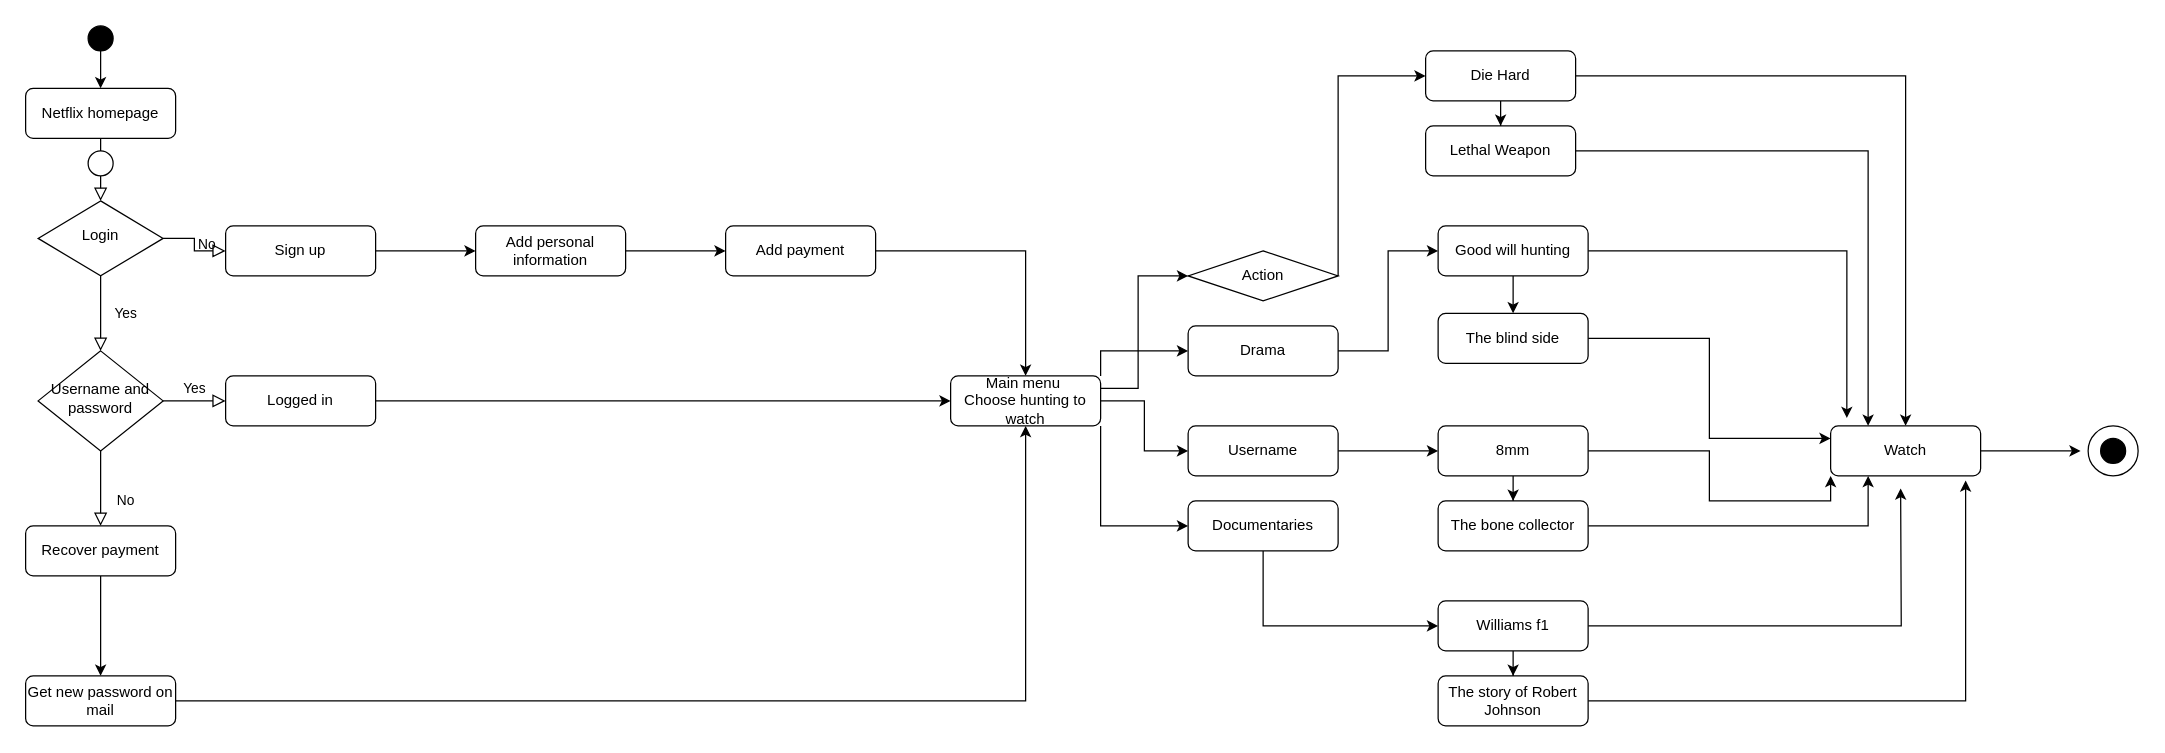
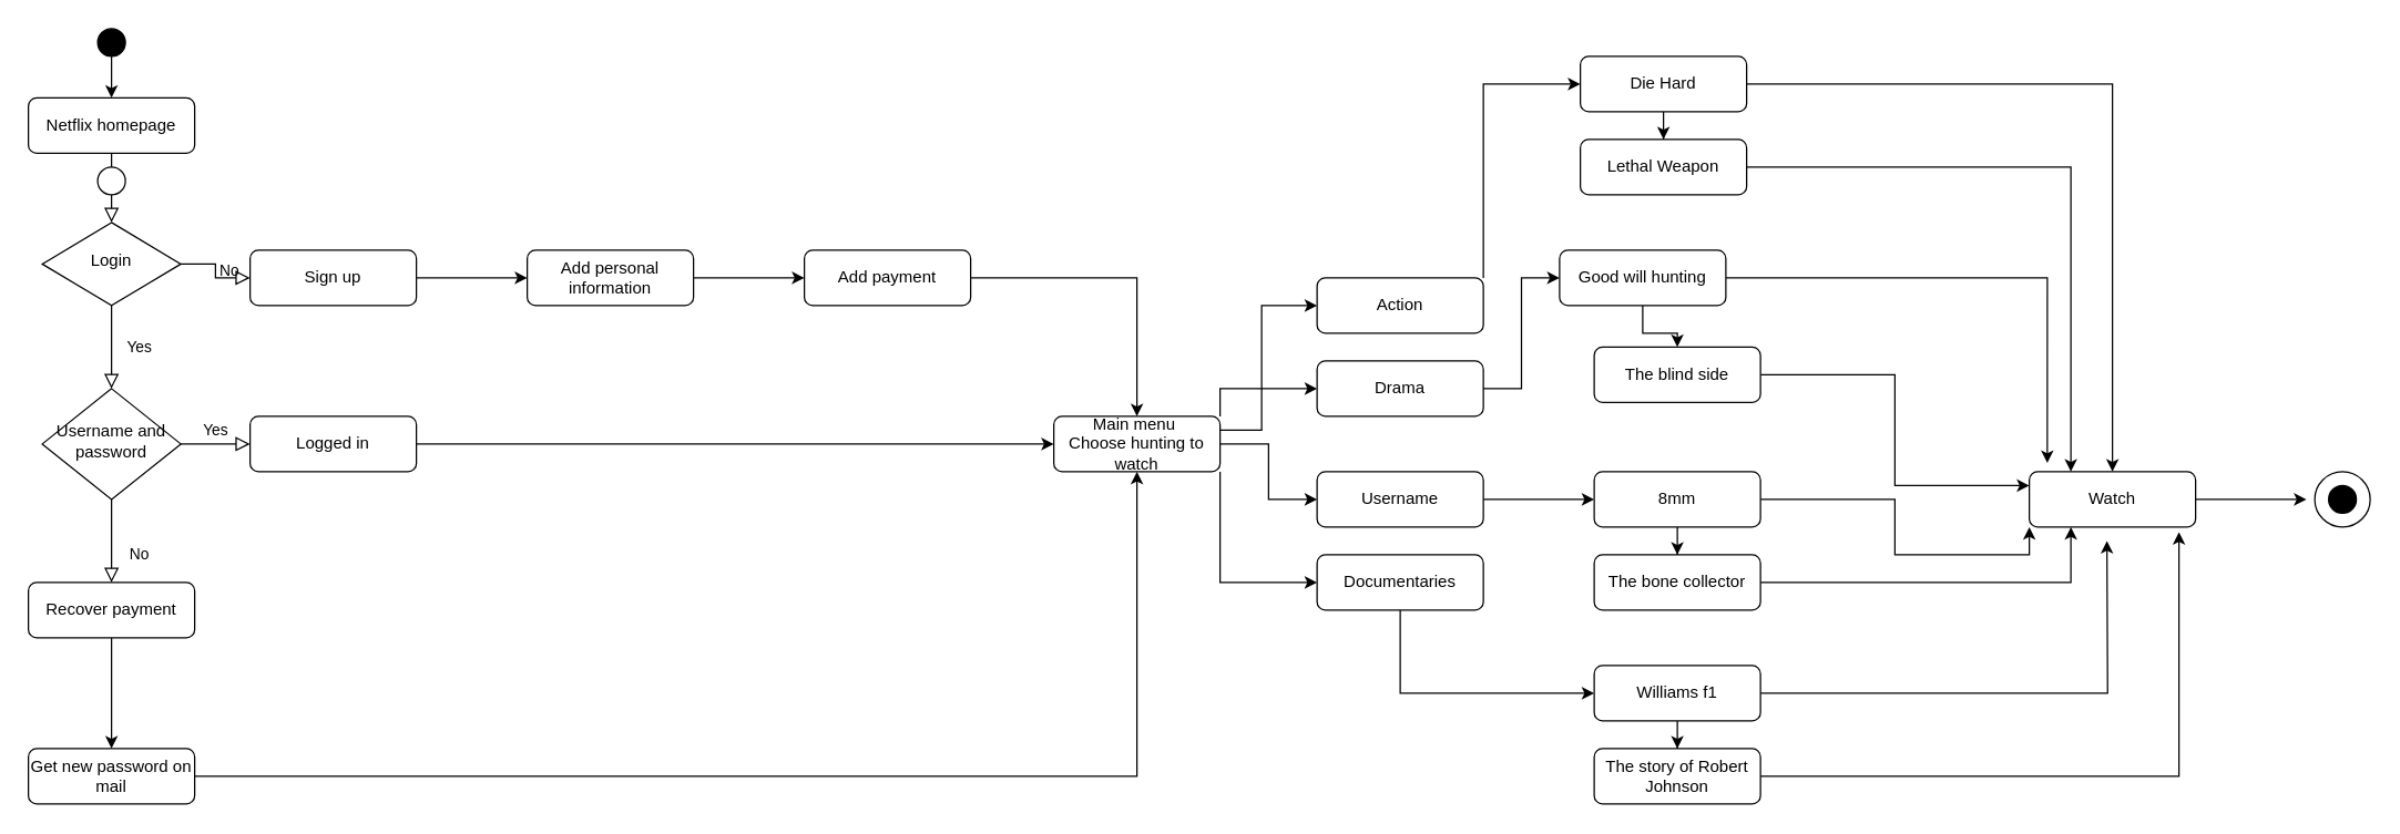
  <mxCell id="0" />
  <mxCell id="1" parent="0" />
  <mxCell id="2" value="" style="rounded=0;html=1;jettySize=auto;orthogonalLoop=1;fontSize=11;endArrow=block;endFill=0;endSize=8;strokeWidth=1;shadow=0;labelBackgroundColor=none;edgeStyle=orthogonalEdgeStyle;" parent="1" source="3" target="6" edge="1"><mxGeometry relative="1" as="geometry" /></mxCell>
  <mxCell id="3" value="Netflix homepage" style="rounded=1;whiteSpace=wrap;html=1;fontSize=12;glass=0;strokeWidth=1;shadow=0;" parent="1" vertex="1"><mxGeometry x="20" y="70" width="120" height="40" as="geometry" /></mxCell>
  <mxCell id="4" value="Yes" style="rounded=0;html=1;jettySize=auto;orthogonalLoop=1;fontSize=11;endArrow=block;endFill=0;endSize=8;strokeWidth=1;shadow=0;labelBackgroundColor=none;edgeStyle=orthogonalEdgeStyle;" parent="1" source="6" target="15" edge="1"><mxGeometry y="20" relative="1" as="geometry"><mxPoint as="offset" /></mxGeometry></mxCell>
  <mxCell id="5" value="No" style="edgeStyle=orthogonalEdgeStyle;rounded=0;html=1;jettySize=auto;orthogonalLoop=1;fontSize=11;endArrow=block;endFill=0;endSize=8;strokeWidth=1;shadow=0;labelBackgroundColor=none;" parent="1" source="6" target="8" edge="1"><mxGeometry y="10" relative="1" as="geometry"><mxPoint as="offset" /></mxGeometry></mxCell>
  <mxCell id="6" value="Login" style="rhombus;whiteSpace=wrap;html=1;shadow=0;fontFamily=Helvetica;fontSize=12;align=center;strokeWidth=1;spacing=6;spacingTop=-4;" parent="1" vertex="1"><mxGeometry x="30" y="160" width="100" height="60" as="geometry" /></mxCell>
  <mxCell id="7" value="" style="edgeStyle=orthogonalEdgeStyle;rounded=0;orthogonalLoop=1;jettySize=auto;html=1;" edge="1" parent="1" source="8" target="10"><mxGeometry relative="1" as="geometry" /></mxCell>
  <mxCell id="8" value="Sign up" style="rounded=1;whiteSpace=wrap;html=1;fontSize=12;glass=0;strokeWidth=1;shadow=0;" parent="1" vertex="1"><mxGeometry x="180" y="180" width="120" height="40" as="geometry" /></mxCell>
  <mxCell id="9" value="" style="edgeStyle=orthogonalEdgeStyle;rounded=0;orthogonalLoop=1;jettySize=auto;html=1;" edge="1" parent="1" source="10" target="12"><mxGeometry relative="1" as="geometry" /></mxCell>
  <mxCell id="10" value="Add personal information" style="rounded=1;whiteSpace=wrap;html=1;fontSize=12;glass=0;strokeWidth=1;shadow=0;" vertex="1" parent="1"><mxGeometry x="380" y="180" width="120" height="40" as="geometry" /></mxCell>
  <mxCell id="11" style="edgeStyle=orthogonalEdgeStyle;rounded=0;orthogonalLoop=1;jettySize=auto;html=1;entryX=0.5;entryY=0;entryDx=0;entryDy=0;" edge="1" parent="1" source="12" target="26"><mxGeometry relative="1" as="geometry" /></mxCell>
  <mxCell id="12" value="Add payment" style="rounded=1;whiteSpace=wrap;html=1;fontSize=12;glass=0;strokeWidth=1;shadow=0;" vertex="1" parent="1"><mxGeometry x="580" y="180" width="120" height="40" as="geometry" /></mxCell>
  <mxCell id="13" value="No" style="rounded=0;html=1;jettySize=auto;orthogonalLoop=1;fontSize=11;endArrow=block;endFill=0;endSize=8;strokeWidth=1;shadow=0;labelBackgroundColor=none;edgeStyle=orthogonalEdgeStyle;" parent="1" source="15" target="17" edge="1"><mxGeometry x="0.333" y="20" relative="1" as="geometry"><mxPoint as="offset" /></mxGeometry></mxCell>
  <mxCell id="14" value="Yes" style="edgeStyle=orthogonalEdgeStyle;rounded=0;html=1;jettySize=auto;orthogonalLoop=1;fontSize=11;endArrow=block;endFill=0;endSize=8;strokeWidth=1;shadow=0;labelBackgroundColor=none;" parent="1" source="15" target="21" edge="1"><mxGeometry y="10" relative="1" as="geometry"><mxPoint as="offset" /></mxGeometry></mxCell>
  <mxCell id="15" value="Username and password" style="rhombus;whiteSpace=wrap;html=1;shadow=0;fontFamily=Helvetica;fontSize=12;align=center;strokeWidth=1;spacing=6;spacingTop=-4;" parent="1" vertex="1"><mxGeometry x="30" y="280" width="100" height="80" as="geometry" /></mxCell>
  <mxCell id="16" value="" style="edgeStyle=orthogonalEdgeStyle;rounded=0;orthogonalLoop=1;jettySize=auto;html=1;" edge="1" parent="1" source="17" target="19"><mxGeometry relative="1" as="geometry" /></mxCell>
  <mxCell id="17" value="Recover payment" style="rounded=1;whiteSpace=wrap;html=1;fontSize=12;glass=0;strokeWidth=1;shadow=0;" parent="1" vertex="1"><mxGeometry x="20" y="420" width="120" height="40" as="geometry" /></mxCell>
  <mxCell id="18" style="edgeStyle=orthogonalEdgeStyle;rounded=0;orthogonalLoop=1;jettySize=auto;html=1;entryX=0.5;entryY=1;entryDx=0;entryDy=0;" edge="1" parent="1" source="19" target="26"><mxGeometry relative="1" as="geometry" /></mxCell>
  <mxCell id="19" value="Get new password on mail" style="rounded=1;whiteSpace=wrap;html=1;fontSize=12;glass=0;strokeWidth=1;shadow=0;" vertex="1" parent="1"><mxGeometry x="20" y="540" width="120" height="40" as="geometry" /></mxCell>
  <mxCell id="20" value="" style="edgeStyle=orthogonalEdgeStyle;rounded=0;orthogonalLoop=1;jettySize=auto;html=1;" edge="1" parent="1" source="21" target="26"><mxGeometry relative="1" as="geometry" /></mxCell>
  <mxCell id="21" value="Logged in" style="rounded=1;whiteSpace=wrap;html=1;fontSize=12;glass=0;strokeWidth=1;shadow=0;" parent="1" vertex="1"><mxGeometry x="180" y="300" width="120" height="40" as="geometry" /></mxCell>
  <mxCell id="22" style="edgeStyle=orthogonalEdgeStyle;rounded=0;orthogonalLoop=1;jettySize=auto;html=1;exitX=1;exitY=0.25;exitDx=0;exitDy=0;entryX=0;entryY=0.5;entryDx=0;entryDy=0;" edge="1" parent="1" source="26" target="31"><mxGeometry relative="1" as="geometry"><Array as="points"><mxPoint x="910" y="310" /><mxPoint x="910" y="220" /></Array></mxGeometry></mxCell>
  <mxCell id="23" style="edgeStyle=orthogonalEdgeStyle;rounded=0;orthogonalLoop=1;jettySize=auto;html=1;exitX=1;exitY=0;exitDx=0;exitDy=0;entryX=0;entryY=0.5;entryDx=0;entryDy=0;" edge="1" parent="1" source="26" target="39"><mxGeometry relative="1" as="geometry" /></mxCell>
  <mxCell id="24" style="edgeStyle=orthogonalEdgeStyle;rounded=0;orthogonalLoop=1;jettySize=auto;html=1;exitX=1;exitY=0.5;exitDx=0;exitDy=0;entryX=0;entryY=0.5;entryDx=0;entryDy=0;" edge="1" parent="1" source="26" target="44"><mxGeometry relative="1" as="geometry" /></mxCell>
  <mxCell id="25" style="edgeStyle=orthogonalEdgeStyle;rounded=0;orthogonalLoop=1;jettySize=auto;html=1;exitX=1;exitY=1;exitDx=0;exitDy=0;entryX=0;entryY=0.5;entryDx=0;entryDy=0;" edge="1" parent="1" source="26" target="51"><mxGeometry relative="1" as="geometry" /></mxCell>
  <mxCell id="26" value="Main menu&amp;nbsp;&lt;br&gt;Choose hunting to watch" style="rounded=1;whiteSpace=wrap;html=1;fontSize=12;glass=0;strokeWidth=1;shadow=0;" vertex="1" parent="1"><mxGeometry x="760" y="300" width="120" height="40" as="geometry" /></mxCell>
  <mxCell id="27" value="" style="edgeStyle=orthogonalEdgeStyle;rounded=0;orthogonalLoop=1;jettySize=auto;html=1;entryX=0.5;entryY=0;entryDx=0;entryDy=0;" edge="1" parent="1" source="28" target="3"><mxGeometry relative="1" as="geometry" /></mxCell>
  <mxCell id="28" value="" style="ellipse;whiteSpace=wrap;html=1;fillColor=#000000;" vertex="1" parent="1"><mxGeometry x="70" y="20" width="20" height="20" as="geometry" /></mxCell>
  <mxCell id="29" value="" style="ellipse;whiteSpace=wrap;html=1;" vertex="1" parent="1"><mxGeometry x="70" y="120" width="20" height="20" as="geometry" /></mxCell>
  <mxCell id="30" value="" style="edgeStyle=orthogonalEdgeStyle;rounded=0;orthogonalLoop=1;jettySize=auto;html=1;" edge="1" parent="1" source="31" target="34"><mxGeometry relative="1" as="geometry"><Array as="points"><mxPoint x="1070" y="60" /></Array></mxGeometry></mxCell>
- <mxCell id="31" value="Action" style="rhombus;whiteSpace=wrap;html=1;fontSize=12;glass=0;strokeWidth=1;shadow=0;" vertex="1" parent="1"><mxGeometry x="950" y="200" width="120" height="40" as="geometry" /></mxCell>
+ <mxCell id="31" value="Action" style="rounded=1;whiteSpace=wrap;html=1;fontSize=12;glass=0;strokeWidth=1;shadow=0;" vertex="1" parent="1"><mxGeometry x="950" y="200" width="120" height="40" as="geometry" /></mxCell>
  <mxCell id="32" value="" style="edgeStyle=orthogonalEdgeStyle;rounded=0;orthogonalLoop=1;jettySize=auto;html=1;" edge="1" parent="1" source="34" target="38"><mxGeometry relative="1" as="geometry" /></mxCell>
  <mxCell id="33" value="" style="edgeStyle=orthogonalEdgeStyle;rounded=0;orthogonalLoop=1;jettySize=auto;html=1;" edge="1" parent="1" source="34" target="36"><mxGeometry relative="1" as="geometry" /></mxCell>
  <mxCell id="34" value="Die Hard" style="rounded=1;whiteSpace=wrap;html=1;fontSize=12;glass=0;strokeWidth=1;shadow=0;" vertex="1" parent="1"><mxGeometry x="1140" y="40" width="120" height="40" as="geometry" /></mxCell>
  <mxCell id="35" value="" style="edgeStyle=orthogonalEdgeStyle;rounded=0;orthogonalLoop=1;jettySize=auto;html=1;" edge="1" parent="1" source="36"><mxGeometry relative="1" as="geometry"><mxPoint x="1664" y="360" as="targetPoint" /></mxGeometry></mxCell>
  <mxCell id="36" value="Watch" style="rounded=1;whiteSpace=wrap;html=1;fontSize=12;glass=0;strokeWidth=1;shadow=0;" vertex="1" parent="1"><mxGeometry x="1464" y="340" width="120" height="40" as="geometry" /></mxCell>
  <mxCell id="37" style="edgeStyle=orthogonalEdgeStyle;rounded=0;orthogonalLoop=1;jettySize=auto;html=1;entryX=0.25;entryY=0;entryDx=0;entryDy=0;" edge="1" parent="1" source="38" target="36"><mxGeometry relative="1" as="geometry"><mxPoint x="1310" y="120" as="targetPoint" /></mxGeometry></mxCell>
  <mxCell id="38" value="Lethal Weapon" style="rounded=1;whiteSpace=wrap;html=1;fontSize=12;glass=0;strokeWidth=1;shadow=0;" vertex="1" parent="1"><mxGeometry x="1140" y="100" width="120" height="40" as="geometry" /></mxCell>
  <mxCell id="39" value="Drama" style="rounded=1;whiteSpace=wrap;html=1;fontSize=12;glass=0;strokeWidth=1;shadow=0;" vertex="1" parent="1"><mxGeometry x="950" y="260" width="120" height="40" as="geometry" /></mxCell>
  <mxCell id="40" value="" style="edgeStyle=orthogonalEdgeStyle;rounded=0;orthogonalLoop=1;jettySize=auto;html=1;" edge="1" parent="1" source="42" target="58"><mxGeometry relative="1" as="geometry" /></mxCell>
  <mxCell id="41" style="edgeStyle=orthogonalEdgeStyle;rounded=0;orthogonalLoop=1;jettySize=auto;html=1;entryX=0.108;entryY=-0.158;entryDx=0;entryDy=0;entryPerimeter=0;" edge="1" parent="1" source="42" target="36"><mxGeometry relative="1" as="geometry" /></mxCell>
- <mxCell id="42" value="Good will hunting" style="rounded=1;whiteSpace=wrap;html=1;fontSize=12;glass=0;strokeWidth=1;shadow=0;" vertex="1" parent="1"><mxGeometry x="1150" y="180" width="120" height="40" as="geometry" /></mxCell>
+ <mxCell id="42" value="Good will hunting" style="rounded=1;whiteSpace=wrap;html=1;fontSize=12;glass=0;strokeWidth=1;shadow=0;" vertex="1" parent="1"><mxGeometry x="1125" y="180" width="120" height="40" as="geometry" /></mxCell>
  <mxCell id="43" value="" style="edgeStyle=orthogonalEdgeStyle;rounded=0;orthogonalLoop=1;jettySize=auto;html=1;" edge="1" parent="1" source="44" target="47"><mxGeometry relative="1" as="geometry" /></mxCell>
  <mxCell id="44" value="Username" style="rounded=1;whiteSpace=wrap;html=1;fontSize=12;glass=0;strokeWidth=1;shadow=0;" vertex="1" parent="1"><mxGeometry x="950" y="340" width="120" height="40" as="geometry" /></mxCell>
  <mxCell id="45" value="" style="edgeStyle=orthogonalEdgeStyle;rounded=0;orthogonalLoop=1;jettySize=auto;html=1;" edge="1" parent="1" source="47" target="49"><mxGeometry relative="1" as="geometry" /></mxCell>
  <mxCell id="46" style="edgeStyle=orthogonalEdgeStyle;rounded=0;orthogonalLoop=1;jettySize=auto;html=1;exitX=1;exitY=0.5;exitDx=0;exitDy=0;entryX=0;entryY=1;entryDx=0;entryDy=0;" edge="1" parent="1" source="47" target="36"><mxGeometry relative="1" as="geometry" /></mxCell>
  <mxCell id="47" value="8mm" style="rounded=1;whiteSpace=wrap;html=1;fontSize=12;glass=0;strokeWidth=1;shadow=0;" vertex="1" parent="1"><mxGeometry x="1150" y="340" width="120" height="40" as="geometry" /></mxCell>
  <mxCell id="48" style="edgeStyle=orthogonalEdgeStyle;rounded=0;orthogonalLoop=1;jettySize=auto;html=1;entryX=0.25;entryY=1;entryDx=0;entryDy=0;" edge="1" parent="1" source="49" target="36"><mxGeometry relative="1" as="geometry" /></mxCell>
  <mxCell id="49" value="The bone collector" style="rounded=1;whiteSpace=wrap;html=1;fontSize=12;glass=0;strokeWidth=1;shadow=0;" vertex="1" parent="1"><mxGeometry x="1150" y="400" width="120" height="40" as="geometry" /></mxCell>
  <mxCell id="50" value="" style="edgeStyle=orthogonalEdgeStyle;rounded=0;orthogonalLoop=1;jettySize=auto;html=1;" edge="1" parent="1" source="51" target="54"><mxGeometry relative="1" as="geometry"><Array as="points"><mxPoint x="1010" y="500" /></Array></mxGeometry></mxCell>
  <mxCell id="51" value="Documentaries" style="rounded=1;whiteSpace=wrap;html=1;fontSize=12;glass=0;strokeWidth=1;shadow=0;" vertex="1" parent="1"><mxGeometry x="950" y="400" width="120" height="40" as="geometry" /></mxCell>
  <mxCell id="52" value="" style="edgeStyle=orthogonalEdgeStyle;rounded=0;orthogonalLoop=1;jettySize=auto;html=1;" edge="1" parent="1" source="54" target="56"><mxGeometry relative="1" as="geometry" /></mxCell>
  <mxCell id="53" style="edgeStyle=orthogonalEdgeStyle;rounded=0;orthogonalLoop=1;jettySize=auto;html=1;" edge="1" parent="1" source="54"><mxGeometry relative="1" as="geometry"><mxPoint x="1520" y="390" as="targetPoint" /></mxGeometry></mxCell>
  <mxCell id="54" value="Williams f1" style="rounded=1;whiteSpace=wrap;html=1;fontSize=12;glass=0;strokeWidth=1;shadow=0;" vertex="1" parent="1"><mxGeometry x="1150" y="480" width="120" height="40" as="geometry" /></mxCell>
  <mxCell id="55" style="edgeStyle=orthogonalEdgeStyle;rounded=0;orthogonalLoop=1;jettySize=auto;html=1;entryX=0.9;entryY=1.092;entryDx=0;entryDy=0;entryPerimeter=0;" edge="1" parent="1" source="56" target="36"><mxGeometry relative="1" as="geometry" /></mxCell>
  <mxCell id="56" value="The story of Robert Johnson" style="rounded=1;whiteSpace=wrap;html=1;fontSize=12;glass=0;strokeWidth=1;shadow=0;" vertex="1" parent="1"><mxGeometry x="1150" y="540" width="120" height="40" as="geometry" /></mxCell>
  <mxCell id="57" style="edgeStyle=orthogonalEdgeStyle;rounded=0;orthogonalLoop=1;jettySize=auto;html=1;entryX=0;entryY=0.25;entryDx=0;entryDy=0;" edge="1" parent="1" source="58" target="36"><mxGeometry relative="1" as="geometry" /></mxCell>
  <mxCell id="58" value="The blind side" style="rounded=1;whiteSpace=wrap;html=1;fontSize=12;glass=0;strokeWidth=1;shadow=0;" vertex="1" parent="1"><mxGeometry x="1150" y="250" width="120" height="40" as="geometry" /></mxCell>
  <mxCell id="59" value="" style="edgeStyle=orthogonalEdgeStyle;rounded=0;orthogonalLoop=1;jettySize=auto;html=1;entryX=0;entryY=0.5;entryDx=0;entryDy=0;" edge="1" parent="1" source="39" target="42"><mxGeometry relative="1" as="geometry"><mxPoint x="1070" y="280" as="sourcePoint" /><mxPoint x="1210" y="220" as="targetPoint" /></mxGeometry></mxCell>
  <mxCell id="60" value="" style="group" vertex="1" connectable="0" parent="1"><mxGeometry x="1670" y="340" width="40" height="40" as="geometry" /></mxCell>
  <mxCell id="61" value="" style="ellipse;whiteSpace=wrap;html=1;fillColor=#000000;" vertex="1" parent="60"><mxGeometry x="10" y="10" width="20" height="20" as="geometry" /></mxCell>
  <mxCell id="62" value="" style="ellipse;whiteSpace=wrap;html=1;fillColor=none;gradientColor=#ffffff;" vertex="1" parent="60"><mxGeometry width="40" height="40" as="geometry" /></mxCell>
